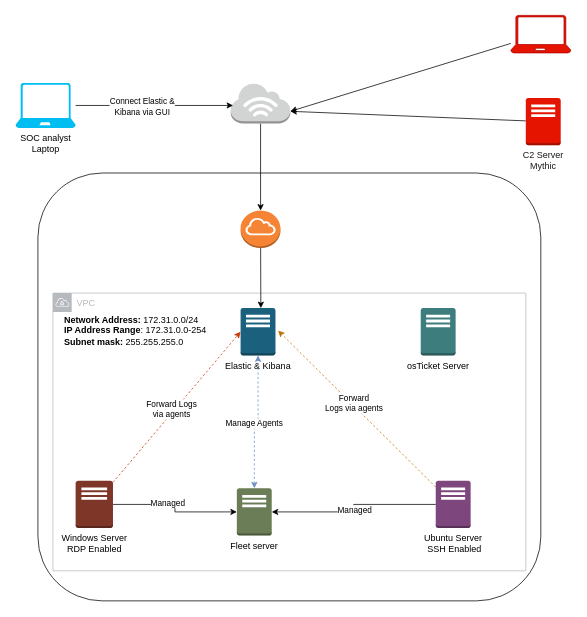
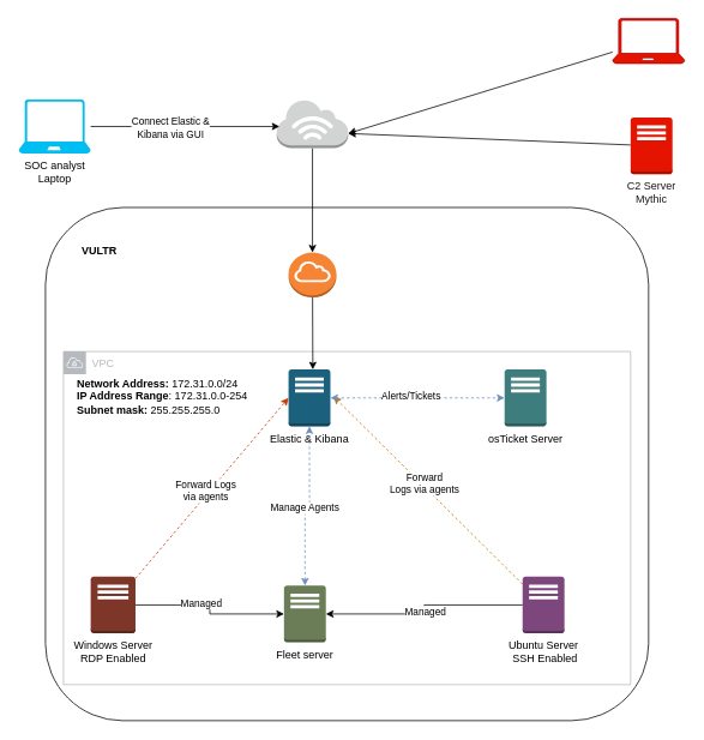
  <mxCell id="0" />
  <mxCell id="1" parent="0" />
  <mxCell id="2" value="" style="rounded=1;whiteSpace=wrap;html=1;" vertex="1" parent="1"><mxGeometry x="50" y="230" width="670" height="570" as="geometry" /></mxCell>
  <mxCell id="3" value="Elastic &amp;amp; Kibana" style="outlineConnect=0;dashed=0;verticalLabelPosition=bottom;verticalAlign=top;align=center;html=1;shape=mxgraph.aws3.traditional_server;fillColor=#1B607D;gradientColor=none;" vertex="1" parent="1"><mxGeometry x="320" y="410" width="46.5" height="63" as="geometry" /></mxCell>
  <mxCell id="4" value="Fleet server" style="outlineConnect=0;dashed=0;verticalLabelPosition=bottom;verticalAlign=top;align=center;html=1;shape=mxgraph.aws3.traditional_server;fillColor=#6A7D56;gradientColor=none;" vertex="1" parent="1"><mxGeometry x="315" y="650" width="46.5" height="63" as="geometry" /></mxCell>
  <mxCell id="5" style="rounded=0;orthogonalLoop=1;jettySize=auto;html=1;dashed=1;fillColor=#f0a30a;strokeColor=#BD7000;" edge="1" parent="1" source="7"><mxGeometry relative="1" as="geometry"><mxPoint x="370" y="440" as="targetPoint" /></mxGeometry></mxCell>
  <mxCell id="6" value="Forward&lt;div&gt;Logs via agents&lt;/div&gt;" style="edgeLabel;html=1;align=center;verticalAlign=middle;resizable=0;points=[];" vertex="1" connectable="0" parent="5"><mxGeometry x="0.058" y="-3" relative="1" as="geometry"><mxPoint y="1" as="offset" /></mxGeometry></mxCell>
  <mxCell id="7" value="Ubuntu Server&lt;div&gt;&amp;nbsp;SSH Enabled&lt;div&gt;&lt;br&gt;&lt;/div&gt;&lt;/div&gt;" style="outlineConnect=0;dashed=0;verticalLabelPosition=bottom;verticalAlign=top;align=center;html=1;shape=mxgraph.aws3.traditional_server;fillColor=#7D477D;gradientColor=none;" vertex="1" parent="1"><mxGeometry x="580" y="640" width="46.5" height="63" as="geometry" /></mxCell>
  <mxCell id="8" style="edgeStyle=orthogonalEdgeStyle;rounded=0;orthogonalLoop=1;jettySize=auto;html=1;" edge="1" parent="1" source="10" target="4"><mxGeometry relative="1" as="geometry" /></mxCell>
  <mxCell id="9" value="Managed" style="edgeLabel;html=1;align=center;verticalAlign=middle;resizable=0;points=[];" vertex="1" connectable="0" parent="8"><mxGeometry x="-0.179" y="2" relative="1" as="geometry"><mxPoint as="offset" /></mxGeometry></mxCell>
  <mxCell id="10" value="Windows Server&lt;div&gt;RDP Enabled&lt;/div&gt;" style="outlineConnect=0;verticalLabelPosition=bottom;verticalAlign=top;align=center;html=1;shape=mxgraph.aws3.traditional_server;fillColor=#7D3628;gradientColor=none;" vertex="1" parent="1"><mxGeometry x="100.25" y="640" width="49.75" height="63" as="geometry" /></mxCell>
  <mxCell id="11" value="osTicket Server&lt;div&gt;&lt;br&gt;&lt;/div&gt;" style="outlineConnect=0;dashed=0;verticalLabelPosition=bottom;verticalAlign=top;align=center;html=1;shape=mxgraph.aws3.traditional_server;fillColor=#3D7D7D;gradientColor=none;" vertex="1" parent="1"><mxGeometry x="560" y="410" width="46.5" height="63" as="geometry" /></mxCell>
  <mxCell id="12" style="rounded=0;orthogonalLoop=1;jettySize=auto;html=1;entryX=1;entryY=0.7;entryDx=0;entryDy=0;entryPerimeter=0;" edge="1" parent="1" source="13" target="28"><mxGeometry relative="1" as="geometry"><mxPoint x="380" y="60" as="targetPoint" /><Array as="points" /></mxGeometry></mxCell>
  <mxCell id="13" value="&lt;font color=&quot;#191919&quot;&gt;C2 Server&lt;/font&gt;&lt;div&gt;&lt;font color=&quot;#191919&quot;&gt;Mythic&lt;/font&gt;&lt;/div&gt;" style="outlineConnect=0;dashed=0;verticalLabelPosition=bottom;verticalAlign=top;align=center;html=1;shape=mxgraph.aws3.traditional_server;fillColor=#e51400;fontColor=#ffffff;strokeColor=#B20000;" vertex="1" parent="1"><mxGeometry x="700" y="130" width="46.5" height="63" as="geometry" /></mxCell>
+ <mxCell id="14" value="&lt;b&gt;VULTR&lt;/b&gt;" style="text;html=1;align=center;verticalAlign=middle;whiteSpace=wrap;rounded=0;" vertex="1" parent="1"><mxGeometry x="80" y="263" width="60" height="30" as="geometry" /></mxCell>
  <mxCell id="15" value="VPC" style="sketch=0;outlineConnect=0;gradientColor=none;html=1;whiteSpace=wrap;fontSize=12;fontStyle=0;shape=mxgraph.aws4.group;grIcon=mxgraph.aws4.group_vpc;strokeColor=#B6BABF;fillColor=none;verticalAlign=top;align=left;spacingLeft=30;fontColor=#B6BABF;dashed=0;" vertex="1" parent="1"><mxGeometry x="70" y="390" width="630" height="370" as="geometry" /></mxCell>
  <mxCell id="16" style="edgeStyle=orthogonalEdgeStyle;rounded=0;orthogonalLoop=1;jettySize=auto;html=1;entryX=1;entryY=0.5;entryDx=0;entryDy=0;entryPerimeter=0;" edge="1" parent="1" source="7" target="4"><mxGeometry relative="1" as="geometry" /></mxCell>
  <mxCell id="17" value="Managed" style="edgeLabel;html=1;align=center;verticalAlign=middle;resizable=0;points=[];" vertex="1" connectable="0" parent="16"><mxGeometry x="0.014" y="1" relative="1" as="geometry"><mxPoint as="offset" /></mxGeometry></mxCell>
  <mxCell id="18" style="edgeStyle=orthogonalEdgeStyle;rounded=0;orthogonalLoop=1;jettySize=auto;html=1;entryX=0.5;entryY=1;entryDx=0;entryDy=0;entryPerimeter=0;startArrow=classic;startFill=1;dashed=1;fillColor=#dae8fc;gradientColor=#7ea6e0;strokeColor=#6c8ebf;" edge="1" parent="1" source="4" target="3"><mxGeometry relative="1" as="geometry" /></mxCell>
  <mxCell id="19" value="Manage Agents" style="edgeLabel;html=1;align=center;verticalAlign=middle;resizable=0;points=[];" vertex="1" connectable="0" parent="18"><mxGeometry x="-0.044" y="1" relative="1" as="geometry"><mxPoint as="offset" /></mxGeometry></mxCell>
+ <mxCell id="20" style="edgeStyle=orthogonalEdgeStyle;rounded=0;orthogonalLoop=1;jettySize=auto;html=1;entryX=0;entryY=0.5;entryDx=0;entryDy=0;entryPerimeter=0;dashed=1;startArrow=classic;startFill=1;fillColor=#dae8fc;gradientColor=#7ea6e0;strokeColor=#6c8ebf;" edge="1" parent="1" source="3" target="11"><mxGeometry relative="1" as="geometry" /></mxCell>
+ <mxCell id="21" value="Alerts/Tickets" style="edgeLabel;html=1;align=center;verticalAlign=middle;resizable=0;points=[];" vertex="1" connectable="0" parent="20"><mxGeometry x="-0.077" y="3" relative="1" as="geometry"><mxPoint as="offset" /></mxGeometry></mxCell>
  <mxCell id="22" style="rounded=0;orthogonalLoop=1;jettySize=auto;html=1;entryX=0;entryY=0.5;entryDx=0;entryDy=0;entryPerimeter=0;dashed=1;fillColor=#fa6800;strokeColor=#C73500;" edge="1" parent="1" source="10" target="3"><mxGeometry relative="1" as="geometry" /></mxCell>
  <mxCell id="23" value="Forward Logs&lt;div&gt;via agents&lt;/div&gt;" style="edgeLabel;html=1;align=center;verticalAlign=middle;resizable=0;points=[];" vertex="1" connectable="0" parent="22"><mxGeometry x="-0.06" y="4" relative="1" as="geometry"><mxPoint as="offset" /></mxGeometry></mxCell>
  <mxCell id="24" value="&lt;div style=&quot;text-align: justify;&quot;&gt;&lt;span style=&quot;background-color: initial;&quot;&gt;&lt;b&gt;Network Address:&lt;/b&gt; 172.31.0.0/24&lt;/span&gt;&lt;/div&gt;&lt;div style=&quot;text-align: justify;&quot;&gt;&lt;b&gt;IP Address Range&lt;/b&gt;: 172.31.0.0-254&lt;/div&gt;&lt;div style=&quot;text-align: justify;&quot;&gt;&lt;b&gt;Subnet mask:&lt;/b&gt; 255.255.255.0&lt;/div&gt;" style="text;html=1;align=center;verticalAlign=middle;whiteSpace=wrap;rounded=0;" vertex="1" parent="1"><mxGeometry x="80" y="410" width="200" height="60" as="geometry" /></mxCell>
  <mxCell id="25" value="" style="outlineConnect=0;dashed=0;verticalLabelPosition=bottom;verticalAlign=top;align=center;html=1;shape=mxgraph.aws3.internet_gateway;fillColor=#F58534;gradientColor=none;" vertex="1" parent="1"><mxGeometry x="320" y="280" width="53.25" height="50" as="geometry" /></mxCell>
  <mxCell id="26" style="rounded=0;orthogonalLoop=1;jettySize=auto;html=1;" edge="1" parent="1" source="25"><mxGeometry relative="1" as="geometry"><mxPoint x="347" y="410" as="targetPoint" /></mxGeometry></mxCell>
  <mxCell id="27" style="edgeStyle=orthogonalEdgeStyle;rounded=0;orthogonalLoop=1;jettySize=auto;html=1;" edge="1" parent="1" source="28" target="25"><mxGeometry relative="1" as="geometry" /></mxCell>
  <mxCell id="28" value="" style="outlineConnect=0;dashed=0;verticalLabelPosition=bottom;verticalAlign=top;align=center;html=1;shape=mxgraph.aws3.internet_3;fillColor=#D2D3D3;gradientColor=none;" vertex="1" parent="1"><mxGeometry x="306.87" y="110" width="79.5" height="54" as="geometry" /></mxCell>
  <mxCell id="29" value="SOC analyst&lt;div&gt;Laptop&lt;/div&gt;" style="verticalLabelPosition=bottom;html=1;verticalAlign=top;align=center;strokeColor=none;fillColor=#00BEF2;shape=mxgraph.azure.laptop;pointerEvents=1;" vertex="1" parent="1"><mxGeometry x="20.25" y="110" width="80" height="60" as="geometry" /></mxCell>
  <mxCell id="30" value="Attackers Laptop&lt;div&gt;kali linux&lt;/div&gt;" style="verticalLabelPosition=bottom;html=1;verticalAlign=top;align=center;strokeColor=#B20000;fillColor=#e51400;shape=mxgraph.azure.laptop;pointerEvents=1;fontColor=#ffffff;" vertex="1" parent="1"><mxGeometry x="680" y="20" width="80" height="50" as="geometry" /></mxCell>
  <mxCell id="31" style="edgeStyle=orthogonalEdgeStyle;rounded=0;orthogonalLoop=1;jettySize=auto;html=1;" edge="1" parent="1" source="29"><mxGeometry relative="1" as="geometry"><mxPoint x="310" y="140" as="targetPoint" /><Array as="points"><mxPoint x="307" y="140" /></Array></mxGeometry></mxCell>
  <mxCell id="32" value="Connect Elastic &amp;amp;&lt;div&gt;Kibana via GUI&lt;/div&gt;" style="edgeLabel;html=1;align=center;verticalAlign=middle;resizable=0;points=[];" vertex="1" connectable="0" parent="31"><mxGeometry x="-0.164" y="-1" relative="1" as="geometry"><mxPoint as="offset" /></mxGeometry></mxCell>
  <mxCell id="33" style="rounded=0;orthogonalLoop=1;jettySize=auto;html=1;entryX=1;entryY=0.7;entryDx=0;entryDy=0;entryPerimeter=0;" edge="1" parent="1" source="30" target="28"><mxGeometry relative="1" as="geometry" /></mxCell>
